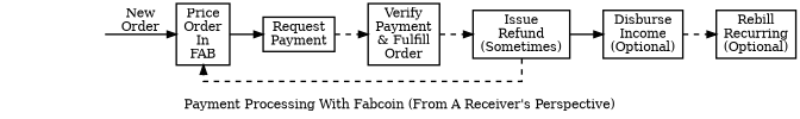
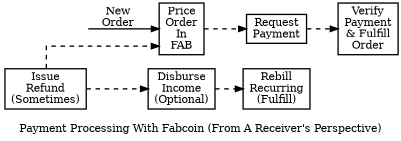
  graph {
    label=" \nPayment Processing With Fabcoin (From A Receiver's Perspective)"
    rankdir=LR
    splines=ortho
    node [penwidth=1.75 shape=box]
    edge [dir=forward penwidth=1.75 weight=100 style=dashed]
    submit_order [height=0 style=invis width=0]
    n2 [label="Price\nOrder\nIn\nFAB"]
    n3 [label="Request\nPayment"]
    n4 [label="Verify\nPayment\n& Fulfill\nOrder"]
    n5 [label="Issue\nRefund\n(Sometimes)"]
    n6 [label="Disburse\nIncome\n(Optional)"]
-   n7 [label="Rebill\nRecurring\n(Optional)"]
+   n7 [label="Rebill\nRecurring\n(Fulfill)"]
    submit_order -- n2 [label="New\nOrder" minlen=1 weight="" style=""]
-   n2 -- n3 [style=""]
+   n2 -- n3
    n3 -- n4
-   n4 -- n5
    n5 -- n2 [weight=""]
-   n5 -- n6 [style=solid]
+   n5 -- n6
    n6 -- n7
  }
